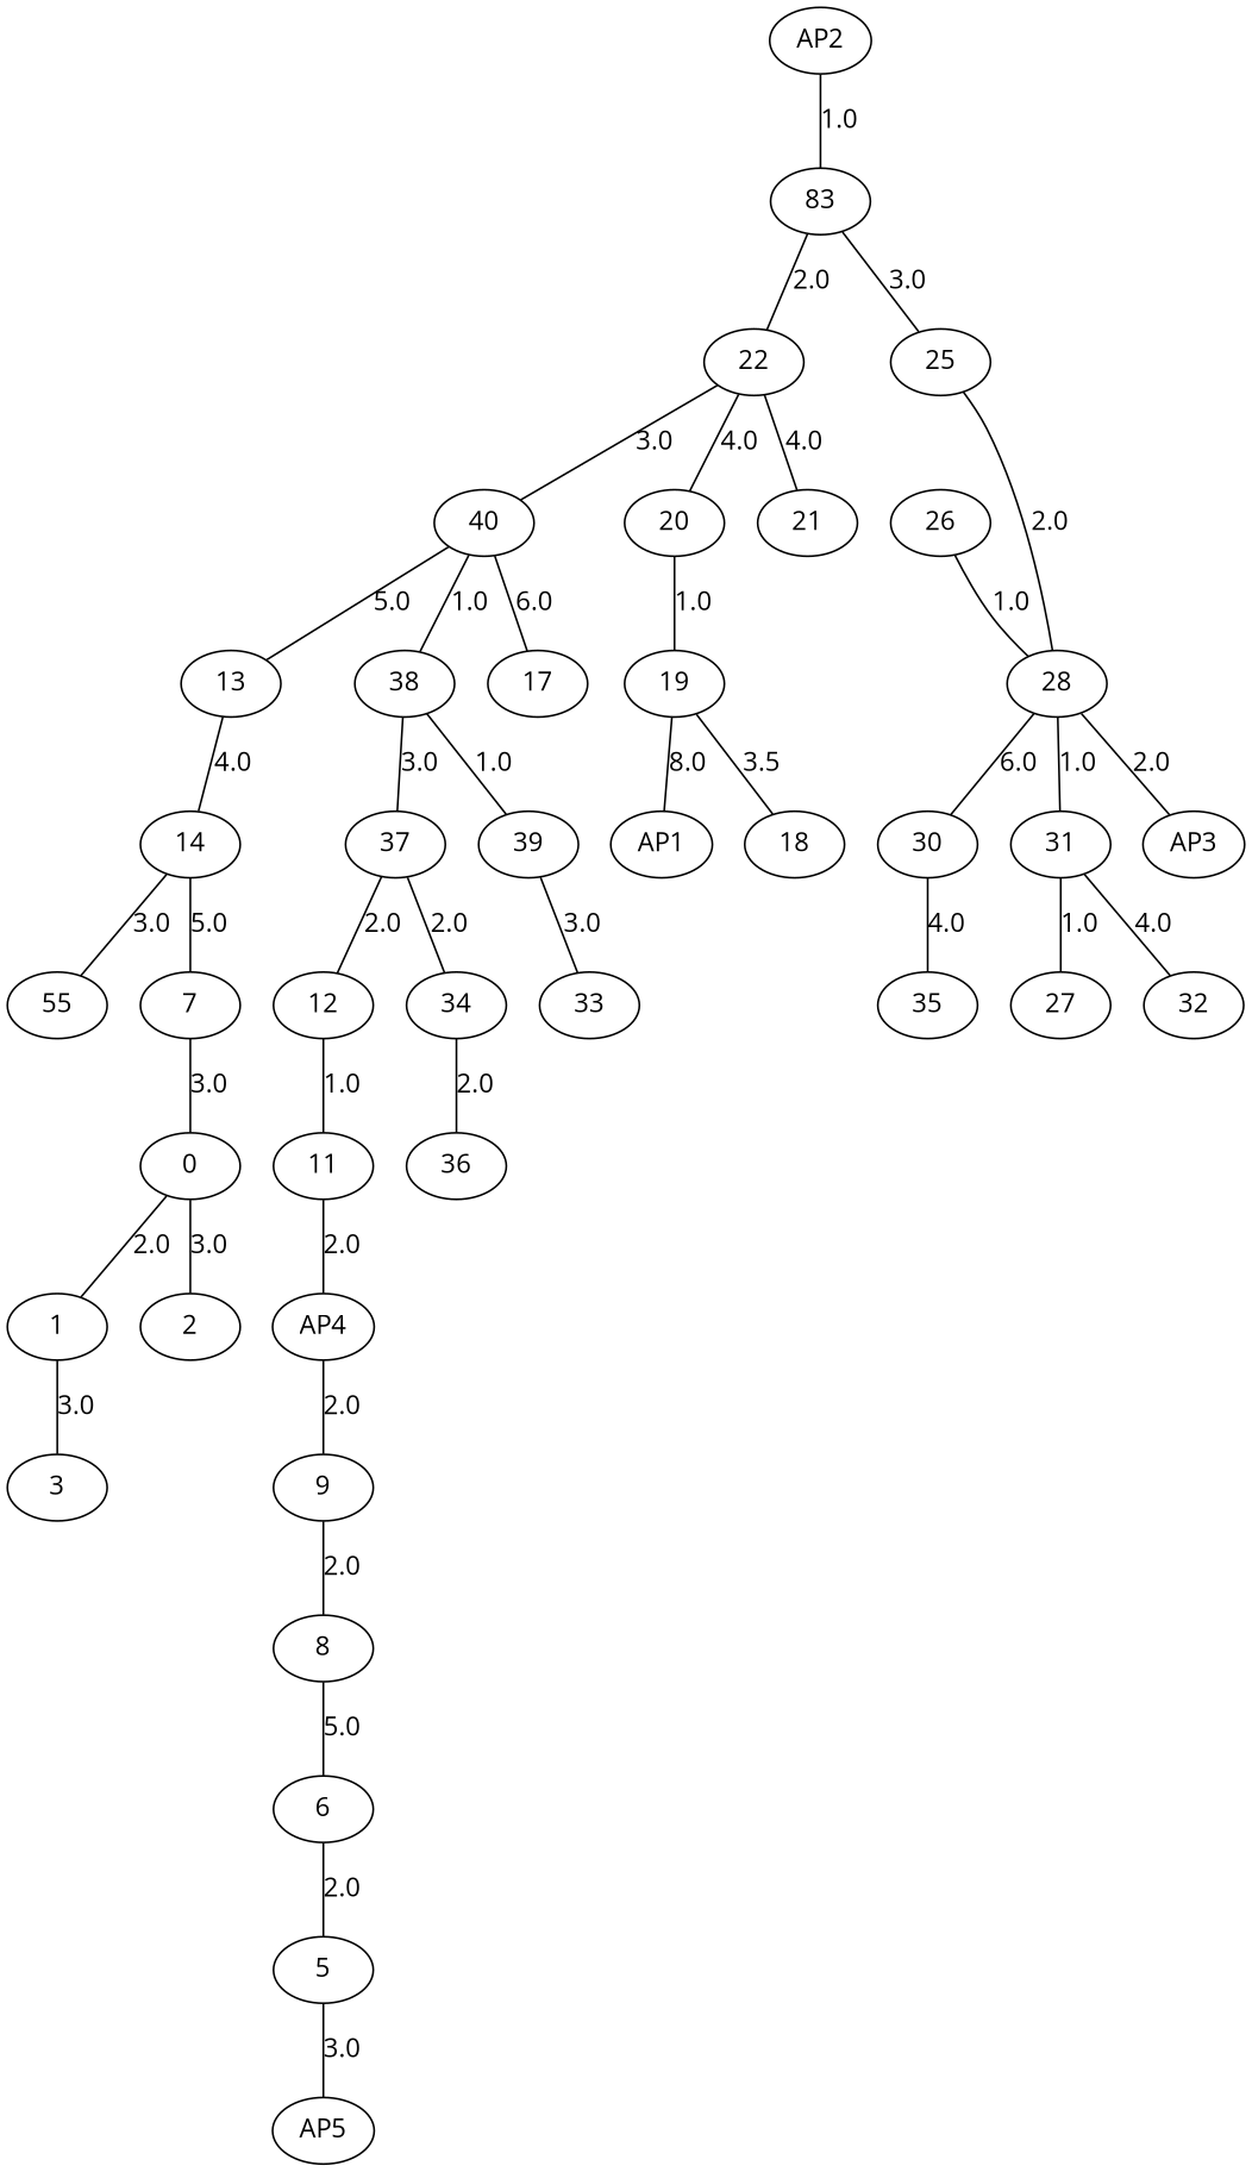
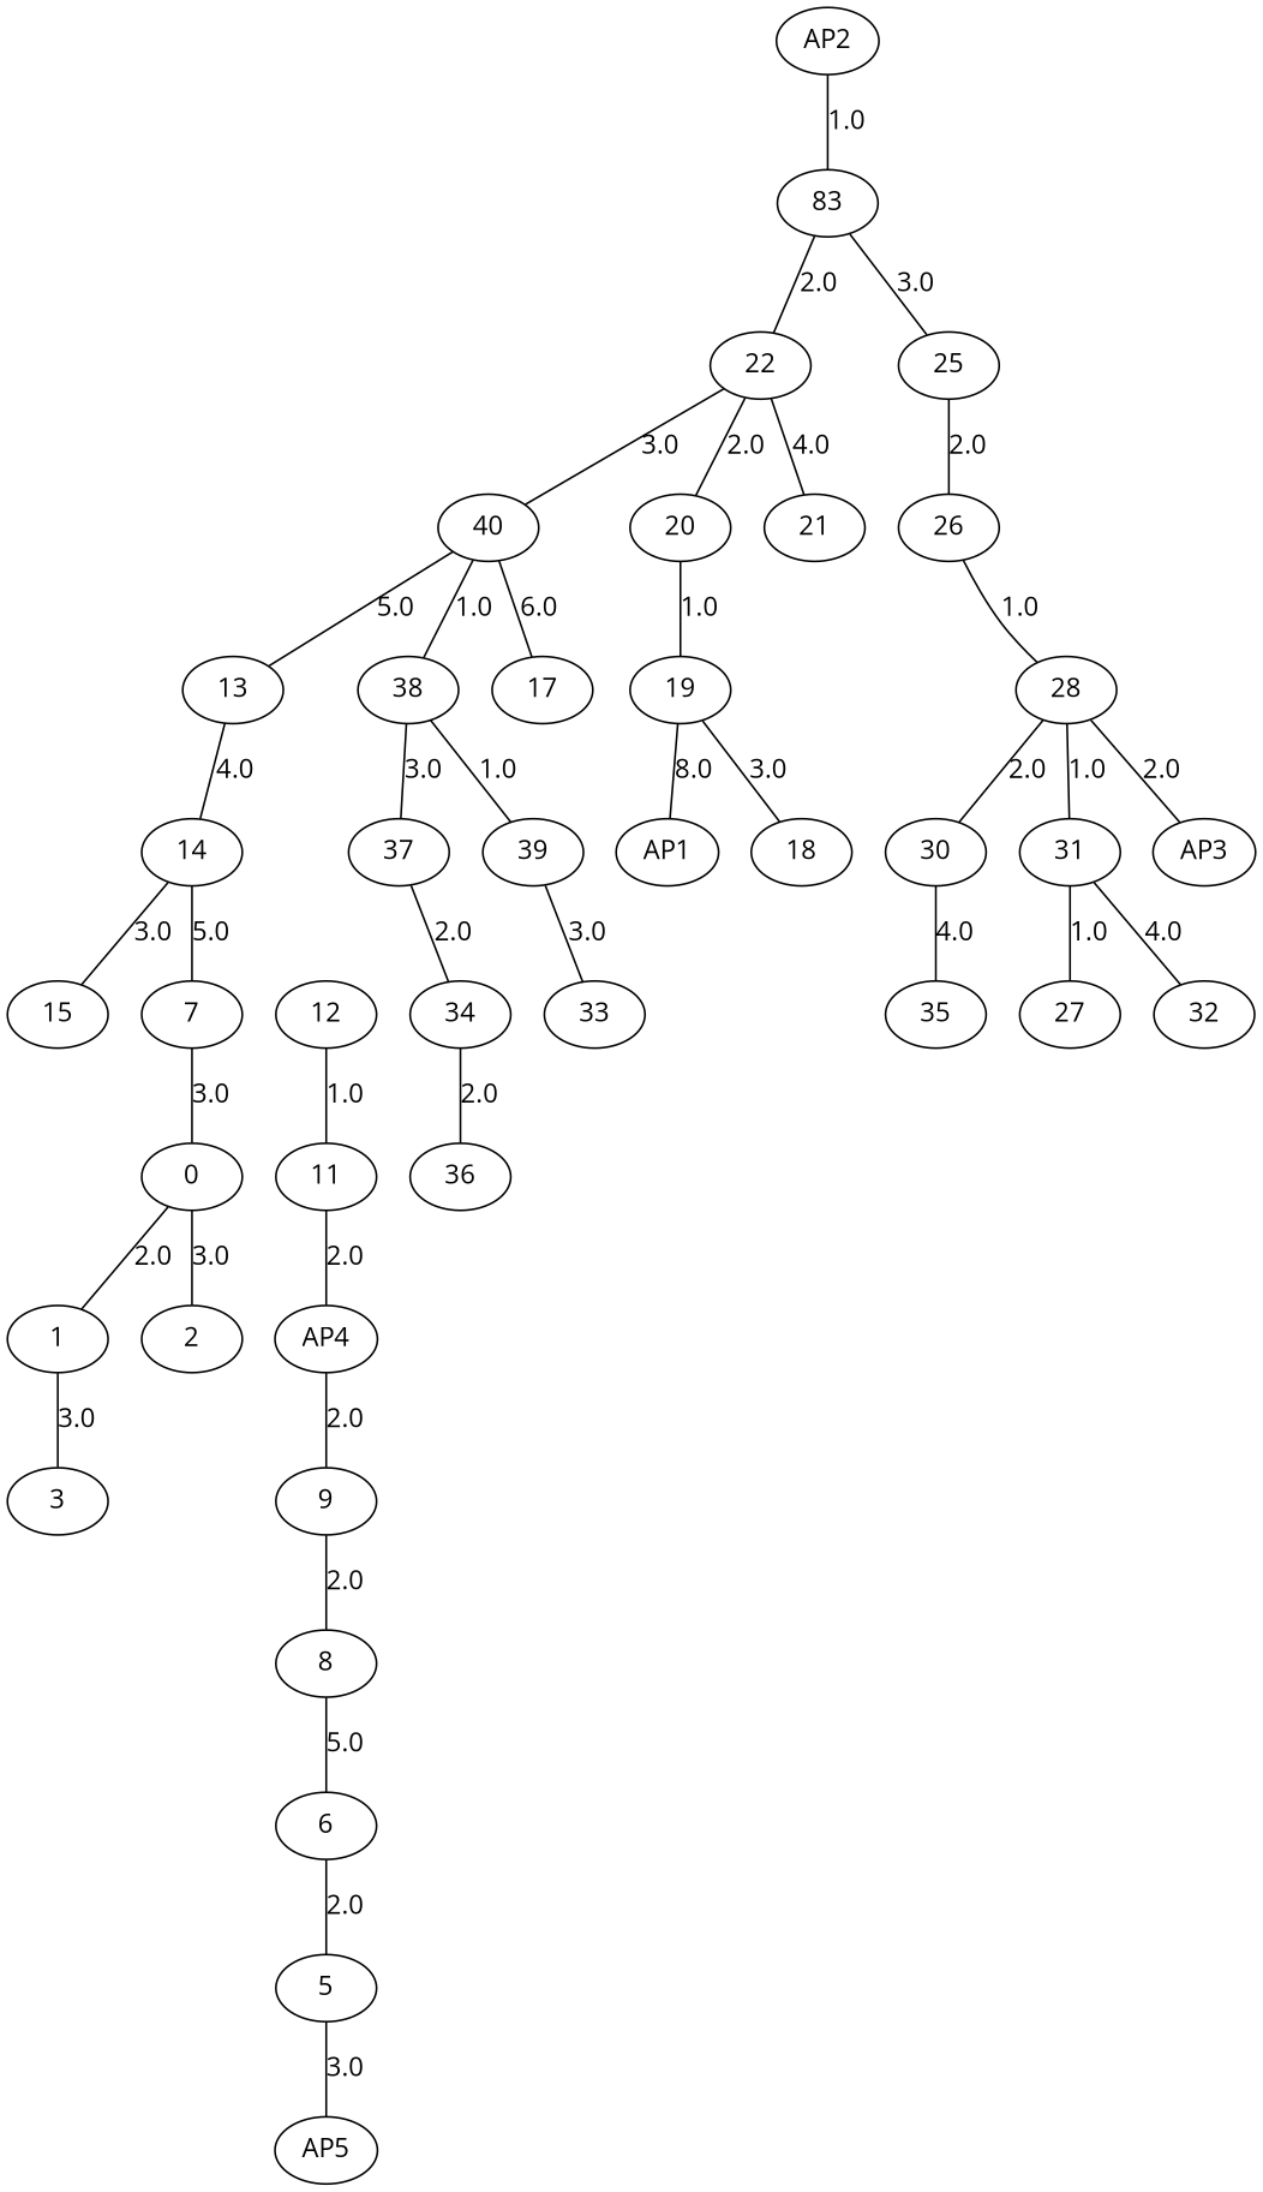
  graph {
    fontname="Open Sans"
    node [fontname="Open Sans"]
    edge [fontname="Open Sans"]
    22
    40
    20
    21
    13
    38
    17
    19
    14
    37
    39
    AP1
    18
    n14 [label=83]
    25
    26
    28
    30
    31
    AP3
    35
    27
    32
    11
    AP4
    9
    8
    12
    34
    36
-   15 [label=55]
+   15
    7
    0
    1
    2
    AP2
    6
    33
    3
    5
    AP5
    22 -- 40 [label=3.0]
-   22 -- 20 [label=4.0]
+   22 -- 20 [label=2.0]
    22 -- 21 [label=4.0]
    40 -- 13 [label=5.0]
    40 -- 38 [label=1.0]
    40 -- 17 [label=6.0]
    20 -- 19 [label=1.0]
    13 -- 14 [label=4.0]
    38 -- 37 [label=3.0]
    38 -- 39 [label=1.0]
    19 -- AP1 [label=8.0]
-   19 -- 18 [label=3.5]
+   19 -- 18 [label=3.0]
    14 -- 15 [label=3.0]
    14 -- 7 [label=5.0]
-   37 -- 12 [label=2.0]
    37 -- 34 [label=2.0]
    39 -- 33 [label=3.0]
    n14 -- 22 [label=2.0]
    n14 -- 25 [label=3.0]
-   25 -- 28 [label=2.0]
+   25 -- 26 [label=2.0]
    26 -- 28 [label=1.0]
-   28 -- 30 [label=6.0]
+   28 -- 30 [label=2.0]
    28 -- 31 [label=1.0]
    28 -- AP3 [label=2.0]
    30 -- 35 [label=4.0]
    31 -- 27 [label=1.0]
    31 -- 32 [label=4.0]
    11 -- AP4 [label=2.0]
    AP4 -- 9 [label=2.0]
    9 -- 8 [label=2.0]
    8 -- 6 [label=5.0]
    12 -- 11 [label=1.0]
    34 -- 36 [label=2.0]
    7 -- 0 [label=3.0]
    0 -- 1 [label=2.0]
    0 -- 2 [label=3.0]
    1 -- 3 [label=3.0]
    AP2 -- n14 [label=1.0]
    6 -- 5 [label=2.0]
    5 -- AP5 [label=3.0]
  }
